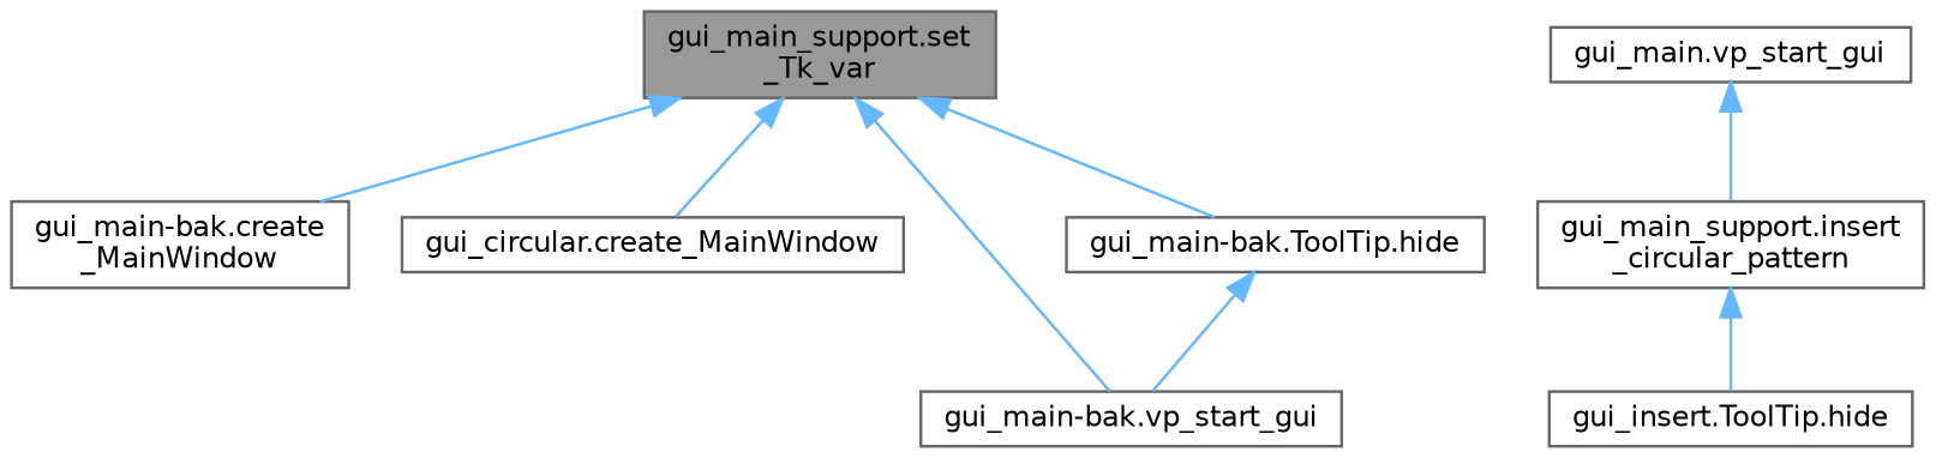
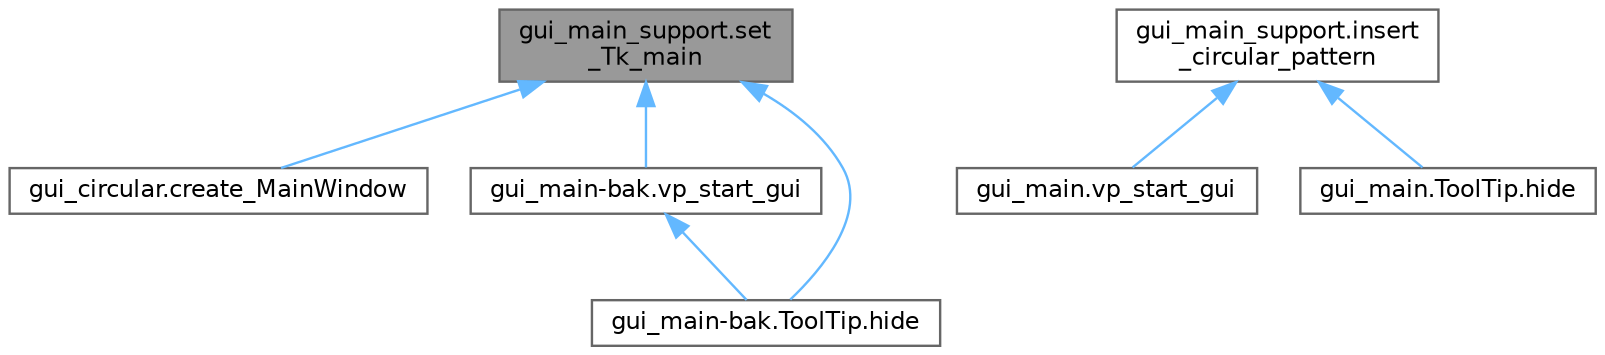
  digraph {
    rankdir=TB
    node [color=grey40 fillcolor=white fontname=Helvetica fontsize=10 shape=box style=filled]
    edge [color=steelblue1 dir=back fontname=Helvetica fontsize=10 labelfontname=Helvetica labelfontsize=10 style=solid]
-   n1 [color=gray40 fillcolor=grey60 fontcolor=black height=0.2 label="gui_main_support.set\l_Tk_var" width=0.4]
-   n2 [height=0.2 label="gui_main-bak.create\l_MainWindow" width=0.4]
+   n1 [color=gray40 fillcolor=grey60 fontcolor=black height=0.2 label="gui_main_support.set\l_Tk_main" width=0.4]
    n3 [height=0.2 label="gui_circular.create_MainWindow" width=0.4]
    n4 [height=0.2 label="gui_main-bak.vp_start_gui" width=0.4]
    n5 [height=0.2 label="gui_main-bak.ToolTip.hide" width=0.4]
    n6 [height=0.2 label="gui_main.vp_start_gui" width=0.4]
    n7 [height=0.2 label="gui_main_support.insert\l_circular_pattern" width=0.4]
-   n8 [height=0.2 label="gui_insert.ToolTip.hide" width=0.4]
-   n1 -> n2
+   n8 [height=0.2 label="gui_main.ToolTip.hide" width=0.4]
    n1 -> n3
    n1 -> n4
    n1 -> n5
-   n5 -> n4
-   n6 -> n7
+   n4 -> n5
+   n7 -> n6
    n7 -> n8
  }
